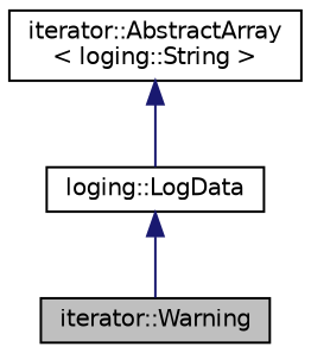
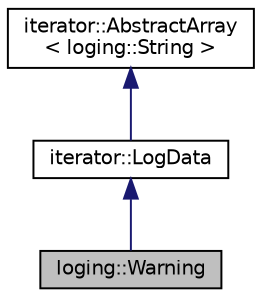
  digraph {
    node [color=black fillcolor=white fontname=Helvetica fontsize=10 shape=record style=filled]
    edge [color=midnightblue dir=back fontname=Helvetica fontsize=10 labelfontname=Helvetica labelfontsize=10 style=solid]
-   n1 [fillcolor=grey75 fontcolor=black height=0.2 label="iterator::Warning" width=0.4]
-   n2 [height=0.2 label="loging::LogData" width=0.4]
+   n1 [fillcolor=grey75 fontcolor=black height=0.2 label="loging::Warning" width=0.4]
+   n2 [height=0.2 label="iterator::LogData" width=0.4]
    n3 [height=0.2 label="iterator::AbstractArray\l\< loging::String \>" width=0.4]
    n2 -> n1
    n3 -> n2
  }
